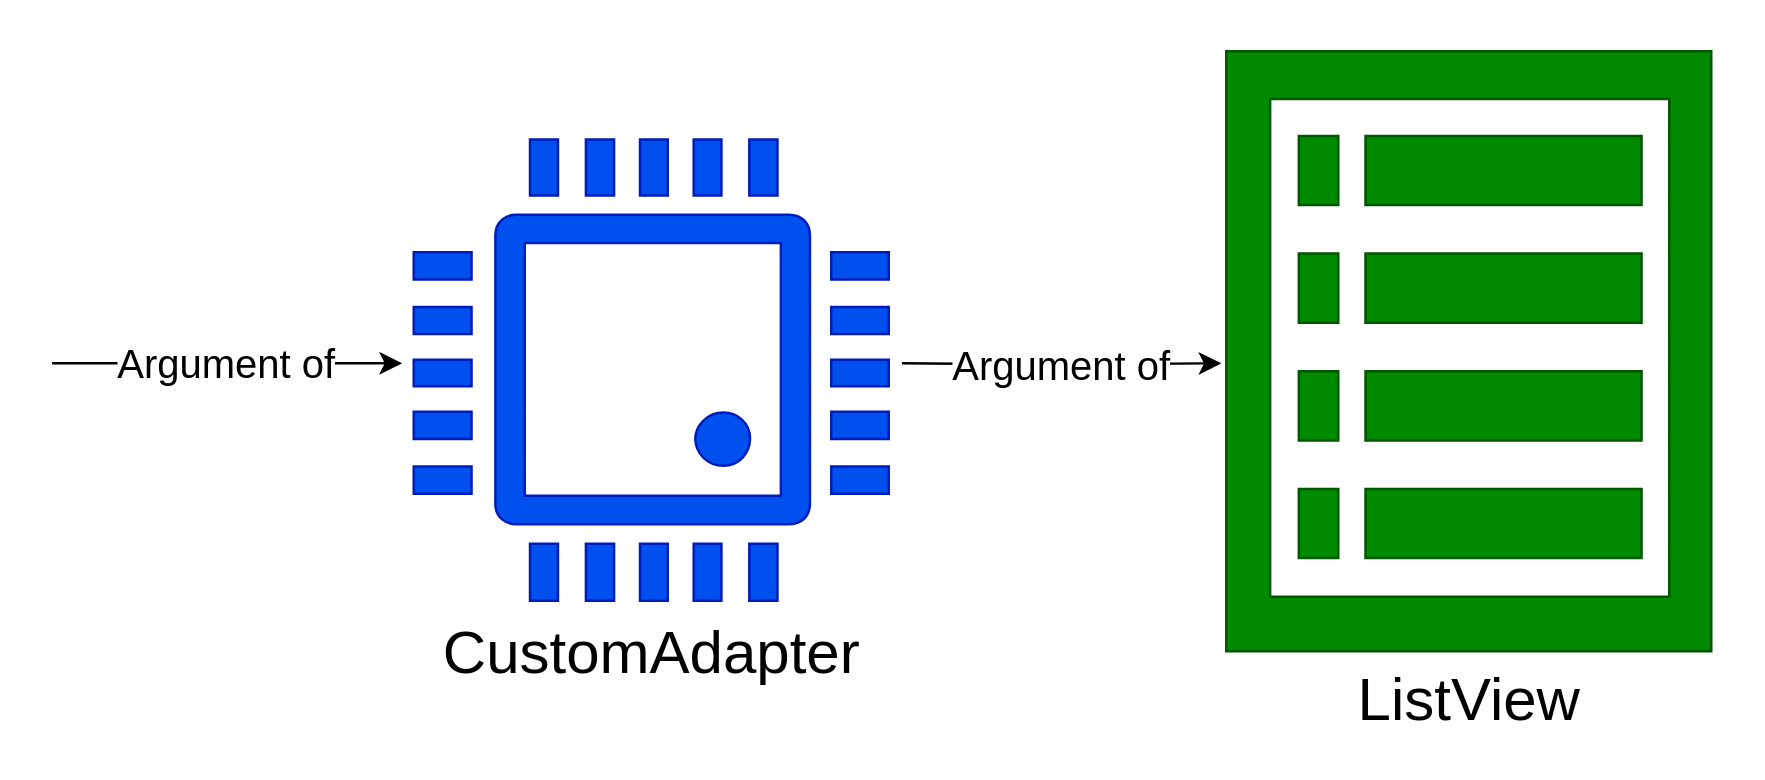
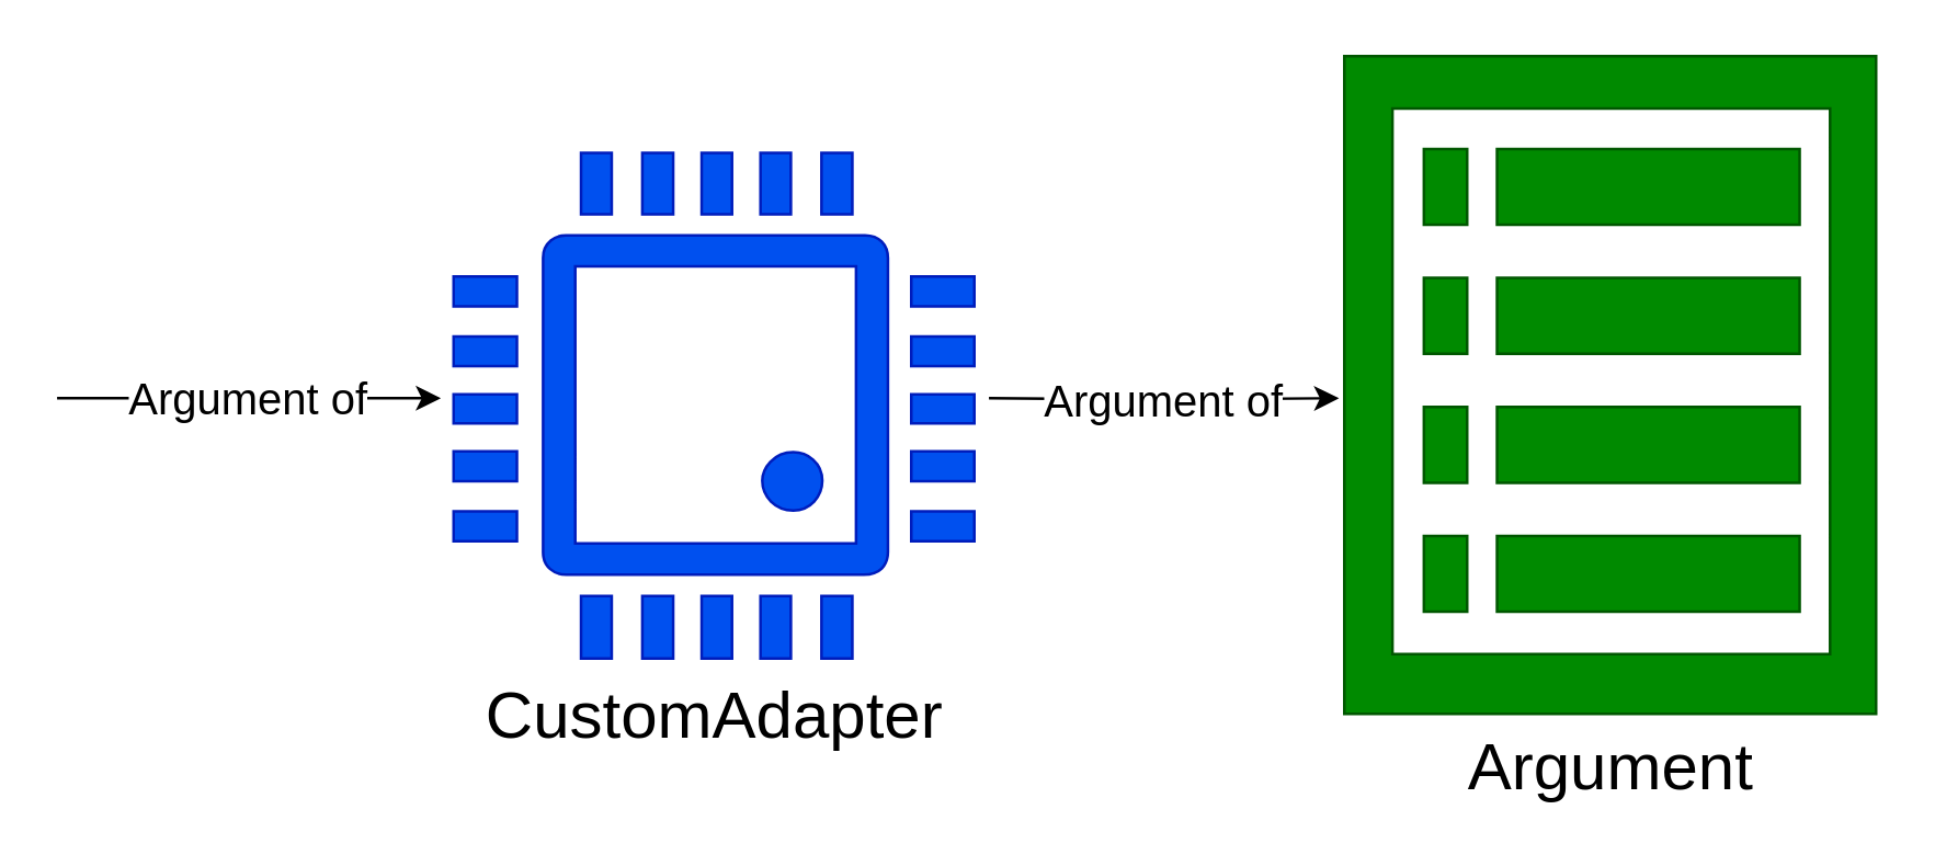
  <mxCell id="0" />
  <mxCell id="1" parent="0" />
  <mxCell id="2" value="&lt;font style=&quot;font-size: 16px&quot;&gt;Argument of&lt;/font&gt;" style="edgeStyle=orthogonalEdgeStyle;rounded=0;orthogonalLoop=1;jettySize=auto;html=1;exitX=1;exitY=0.5;exitDx=0;exitDy=0;entryX=0;entryY=0.5;entryDx=0;entryDy=0;fontColor=#000000;" parent="1" edge="1"><mxGeometry relative="1" as="geometry"><mxPoint x="20.333" y="144.833" as="sourcePoint" /><mxPoint x="160.333" y="144.833" as="targetPoint" /></mxGeometry></mxCell>
  <mxCell id="3" style="edgeStyle=orthogonalEdgeStyle;rounded=0;orthogonalLoop=1;jettySize=auto;html=1;exitX=1;exitY=0.5;exitDx=0;exitDy=0;entryX=-0.01;entryY=0.52;entryDx=0;entryDy=0;entryPerimeter=0;fontColor=#000000;" parent="1" target="6" edge="1"><mxGeometry relative="1" as="geometry"><mxPoint x="360.333" y="144.833" as="sourcePoint" /></mxGeometry></mxCell>
  <mxCell id="4" value="&lt;span style=&quot;font-size: 16px&quot;&gt;Argument of&lt;/span&gt;" style="text;html=1;align=center;verticalAlign=middle;resizable=0;points=[];;labelBackgroundColor=#ffffff;fontColor=#000000;" parent="3" vertex="1" connectable="0"><mxGeometry x="-0.241" y="-2" relative="1" as="geometry"><mxPoint x="14" y="-2" as="offset" /></mxGeometry></mxCell>
  <mxCell id="5" value="" style="group" parent="1" vertex="1" connectable="0"><mxGeometry x="490" y="20" width="194" height="270" as="geometry" /></mxCell>
  <mxCell id="6" value="" style="html=1;aspect=fixed;strokeColor=#005700;shadow=0;align=center;verticalAlign=top;fillColor=#008a00;shape=mxgraph.gcp2.view_list;fontColor=#ffffff;" parent="5" vertex="1"><mxGeometry width="194" height="240" as="geometry" /></mxCell>
- <mxCell id="7" value="&lt;font style=&quot;font-size: 24px&quot;&gt;ListView&lt;/font&gt;" style="text;html=1;align=center;verticalAlign=middle;resizable=0;points=[];;autosize=1;fontColor=#000000;" parent="5" vertex="1"><mxGeometry x="47" y="250" width="100" height="20" as="geometry" /></mxCell>
+ <mxCell id="7" value="&lt;font style=&quot;font-size: 24px&quot;&gt;Argument&lt;/font&gt;" style="text;html=1;align=center;verticalAlign=middle;resizable=0;points=[];;autosize=1;fontColor=#000000;" parent="5" vertex="1"><mxGeometry x="47" y="250" width="100" height="20" as="geometry" /></mxCell>
  <mxCell id="8" value="&lt;font style=&quot;font-size: 24px&quot;&gt;CustomAdapter&lt;/font&gt;" style="pointerEvents=1;shadow=0;dashed=0;html=1;strokeColor=#001DBC;fillColor=#0050ef;labelPosition=center;verticalLabelPosition=bottom;verticalAlign=top;align=center;outlineConnect=0;shape=mxgraph.veeam.cpu;fontColor=#000000;" parent="1" vertex="1"><mxGeometry x="165" y="55.25" width="190" height="184.5" as="geometry" /></mxCell>
